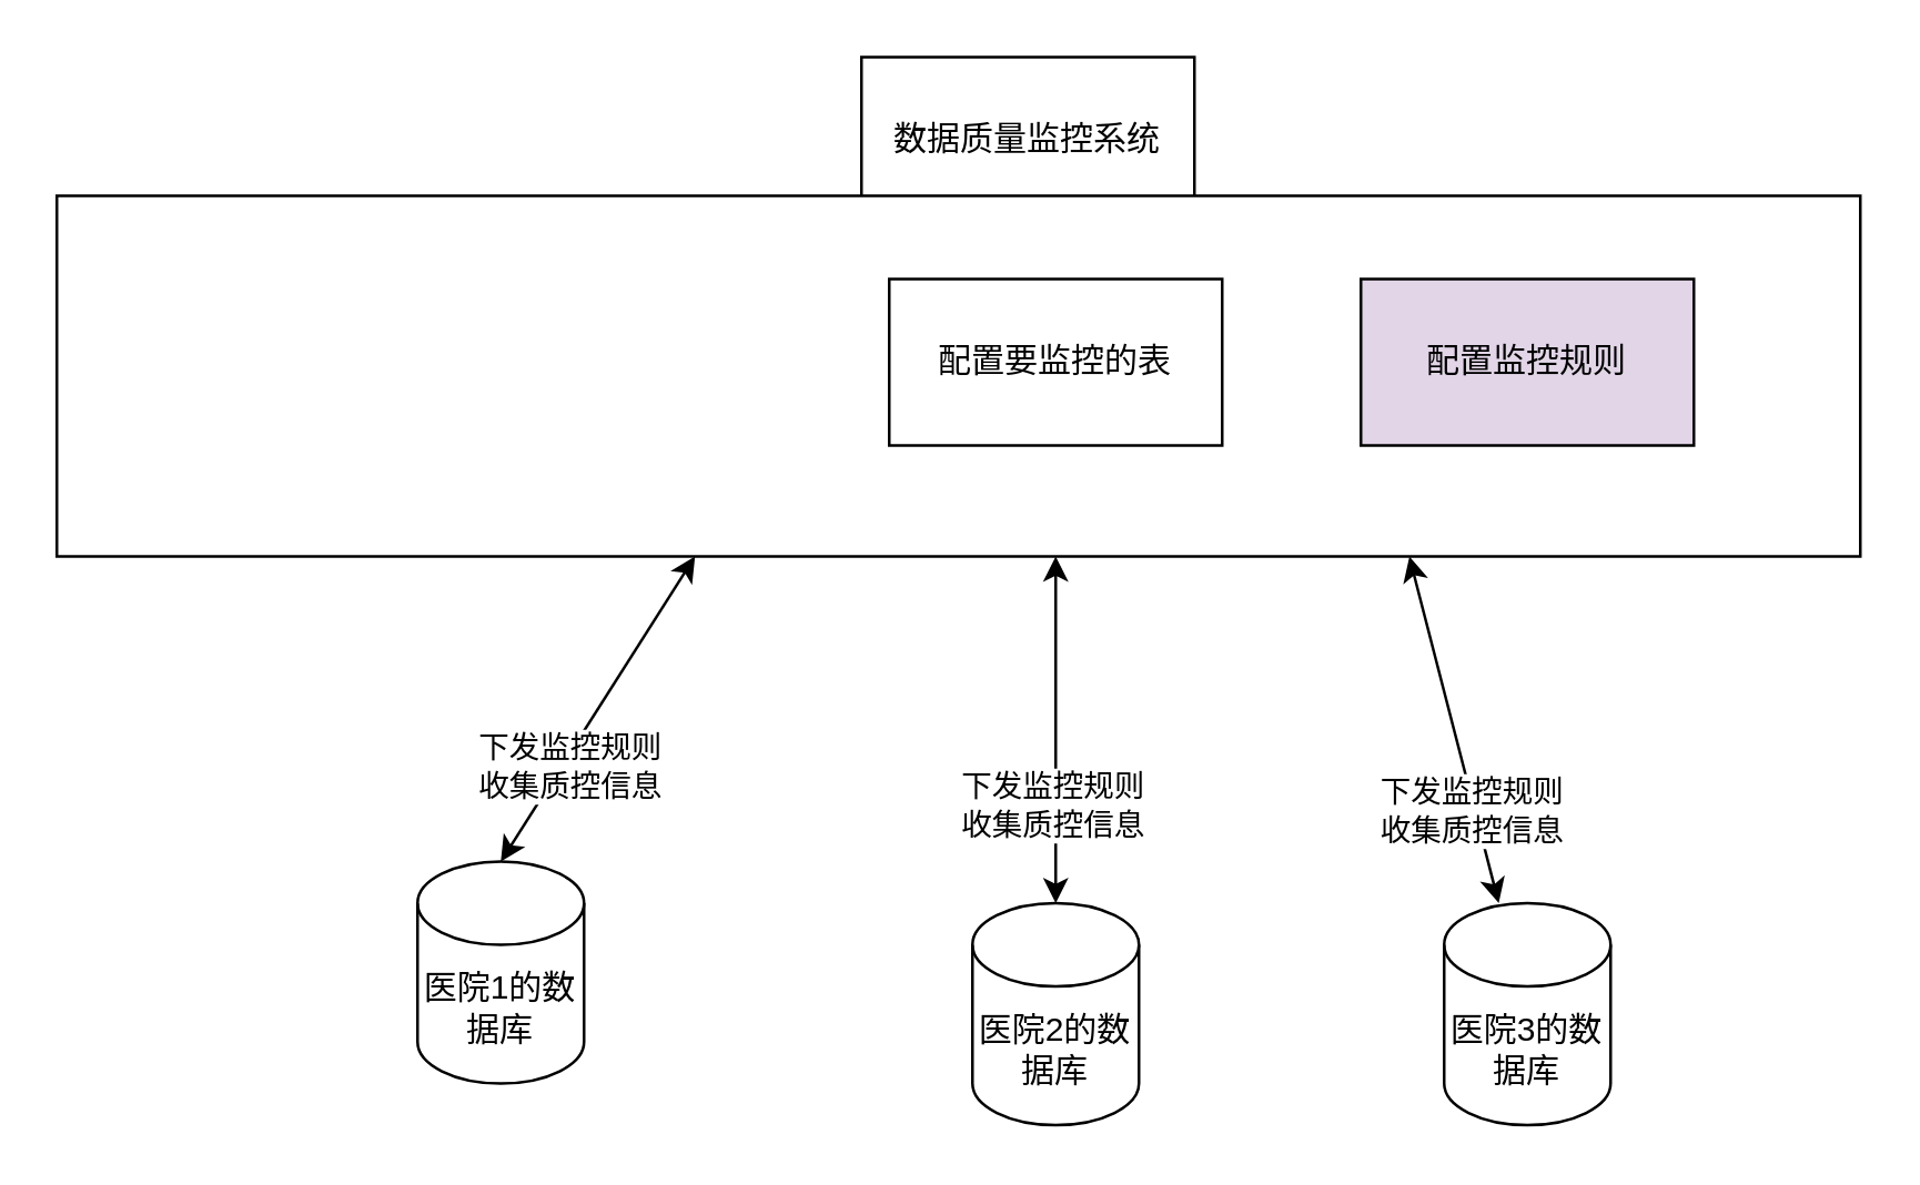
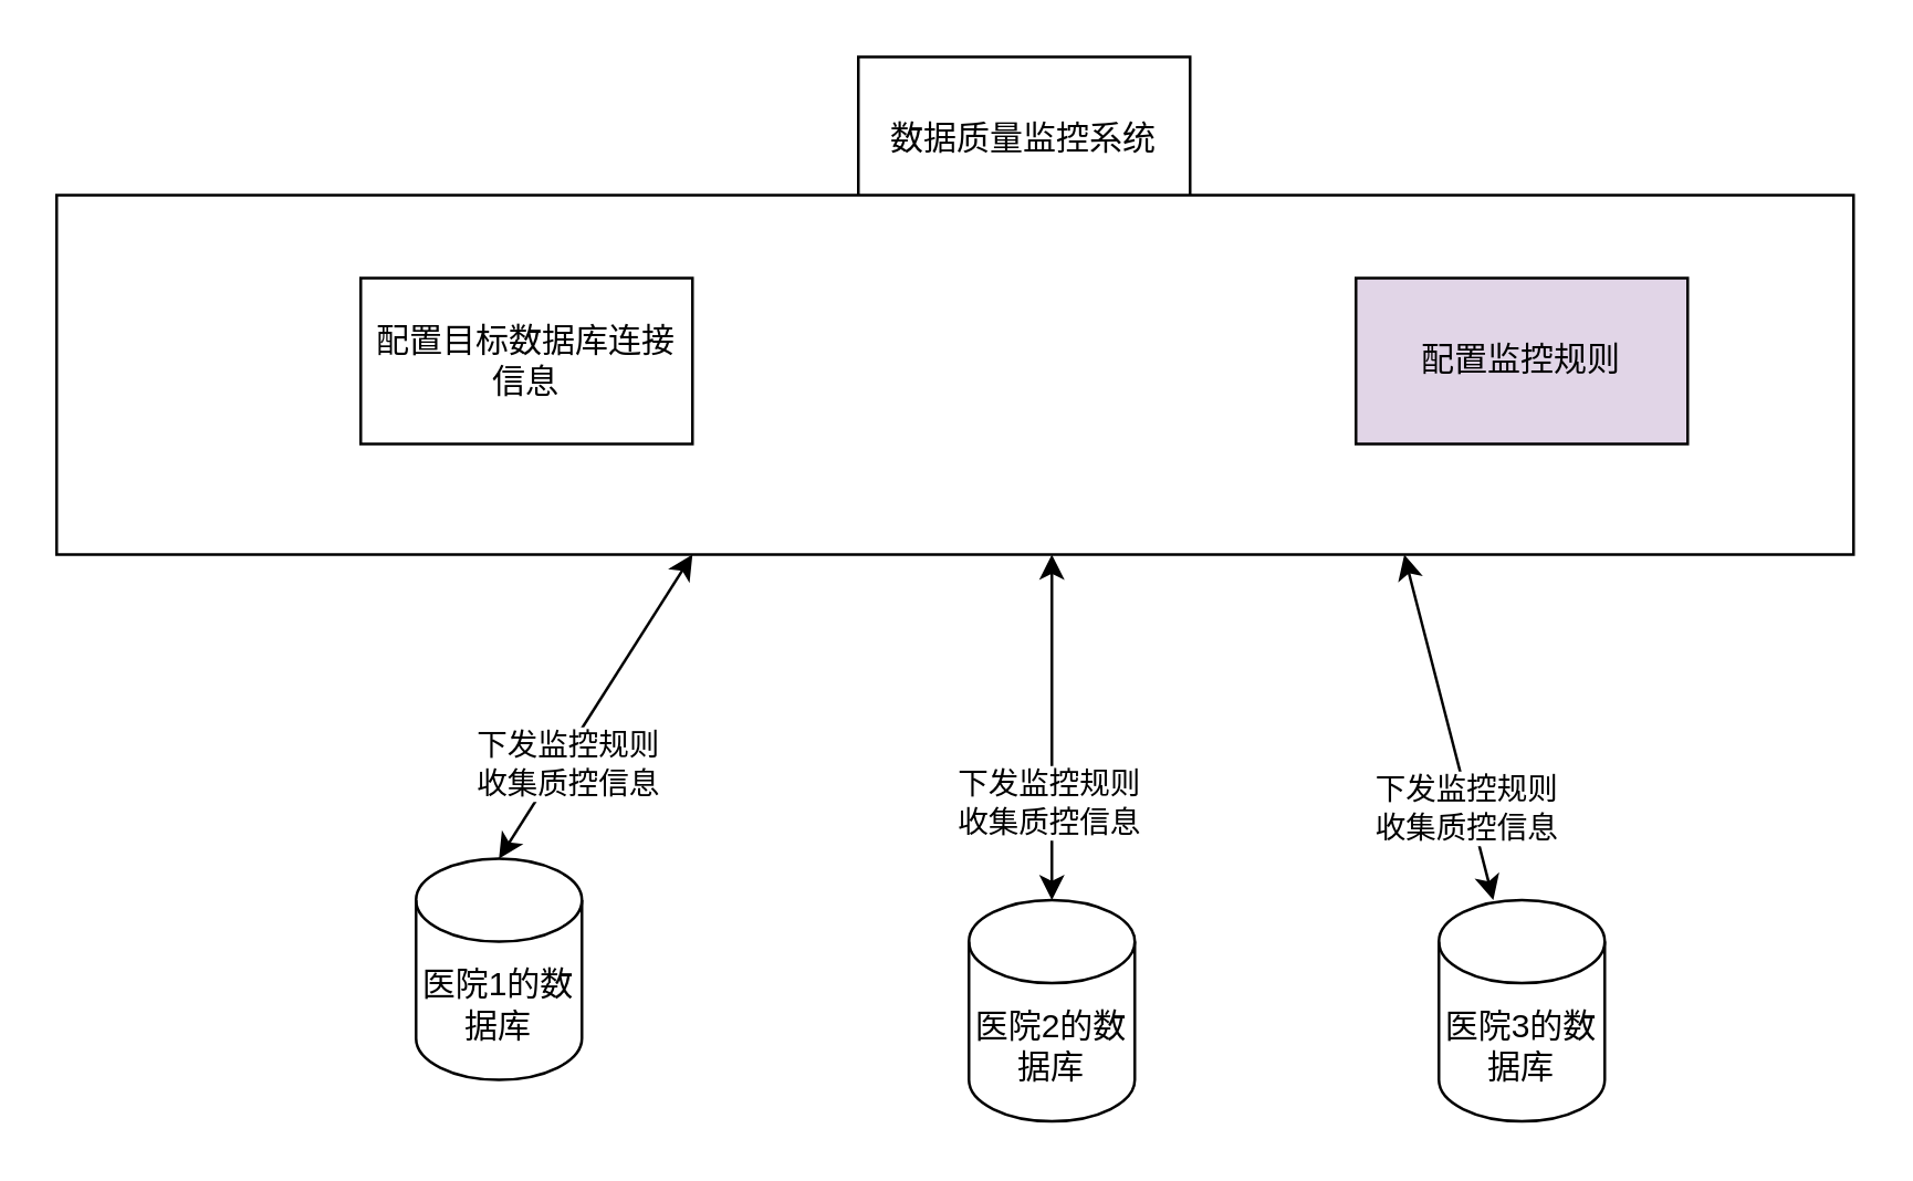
  <mxCell id="0" />
  <mxCell id="1" parent="0" />
  <mxCell id="2" value="医院1的数据库" style="shape=cylinder3;whiteSpace=wrap;html=1;boundedLbl=1;backgroundOutline=1;size=15;" vertex="1" parent="1"><mxGeometry x="150" y="310" width="60" height="80" as="geometry" /></mxCell>
  <mxCell id="3" value="医院2的数据库" style="shape=cylinder3;whiteSpace=wrap;html=1;boundedLbl=1;backgroundOutline=1;size=15;" vertex="1" parent="1"><mxGeometry x="350" y="325" width="60" height="80" as="geometry" /></mxCell>
  <mxCell id="4" value="医院3的数据库" style="shape=cylinder3;whiteSpace=wrap;html=1;boundedLbl=1;backgroundOutline=1;size=15;" vertex="1" parent="1"><mxGeometry x="520" y="325" width="60" height="80" as="geometry" /></mxCell>
  <mxCell id="5" value="数据质量监控系统" style="rounded=0;whiteSpace=wrap;html=1;" vertex="1" parent="1"><mxGeometry x="310" y="20" width="120" height="60" as="geometry" /></mxCell>
  <mxCell id="6" value="" style="rounded=0;whiteSpace=wrap;html=1;" vertex="1" parent="1"><mxGeometry x="20" y="70" width="650" height="130" as="geometry" /></mxCell>
- <mxCell id="8" value="配置要监控的表" style="rounded=0;whiteSpace=wrap;html=1;" vertex="1" parent="1"><mxGeometry x="320" y="100" width="120" height="60" as="geometry" /></mxCell>
+ <mxCell id="7" value="配置目标数据库连接信息" style="rounded=0;whiteSpace=wrap;html=1;" vertex="1" parent="1"><mxGeometry x="130" y="100" width="120" height="60" as="geometry" /></mxCell>
  <mxCell id="9" value="配置监控规则" style="rounded=0;whiteSpace=wrap;html=1;fillColor=#e1d5e7;" vertex="1" parent="1"><mxGeometry x="490" y="100" width="120" height="60" as="geometry" /></mxCell>
  <mxCell id="10" value="" style="endArrow=classic;startArrow=classic;html=1;rounded=0;exitX=0.5;exitY=0;exitDx=0;exitDy=0;exitPerimeter=0;" edge="1" parent="1" source="2"><mxGeometry width="50" height="50" relative="1" as="geometry"><mxPoint x="200" y="250" as="sourcePoint" /><mxPoint x="250" y="200" as="targetPoint" /></mxGeometry></mxCell>
  <mxCell id="11" value="下发监控规则&lt;br&gt;收集质控信息" style="edgeLabel;html=1;align=center;verticalAlign=middle;resizable=0;points=[];" vertex="1" connectable="0" parent="10"><mxGeometry x="-0.362" y="-2" relative="1" as="geometry"><mxPoint as="offset" /></mxGeometry></mxCell>
  <mxCell id="12" value="" style="endArrow=classic;startArrow=classic;html=1;rounded=0;exitX=0.5;exitY=0;exitDx=0;exitDy=0;exitPerimeter=0;" edge="1" parent="1" source="3"><mxGeometry width="50" height="50" relative="1" as="geometry"><mxPoint x="320" y="325" as="sourcePoint" /><mxPoint x="380" y="200" as="targetPoint" /></mxGeometry></mxCell>
  <mxCell id="13" value="下发监控规则&lt;br&gt;收集质控信息" style="edgeLabel;html=1;align=center;verticalAlign=middle;resizable=0;points=[];" vertex="1" connectable="0" parent="12"><mxGeometry x="-0.424" y="2" relative="1" as="geometry"><mxPoint as="offset" /></mxGeometry></mxCell>
  <mxCell id="14" value="" style="endArrow=classic;startArrow=classic;html=1;rounded=0;entryX=0.75;entryY=1;entryDx=0;entryDy=0;" edge="1" parent="1" source="4" target="6"><mxGeometry width="50" height="50" relative="1" as="geometry"><mxPoint x="460" y="335" as="sourcePoint" /><mxPoint x="500" y="190" as="targetPoint" /><Array as="points"><mxPoint x="510" y="210" /></Array></mxGeometry></mxCell>
  <mxCell id="15" value="下发监控规则&lt;br&gt;收集质控信息" style="edgeLabel;html=1;align=center;verticalAlign=middle;resizable=0;points=[];" vertex="1" connectable="0" parent="14"><mxGeometry x="-0.452" y="1" relative="1" as="geometry"><mxPoint as="offset" /></mxGeometry></mxCell>
